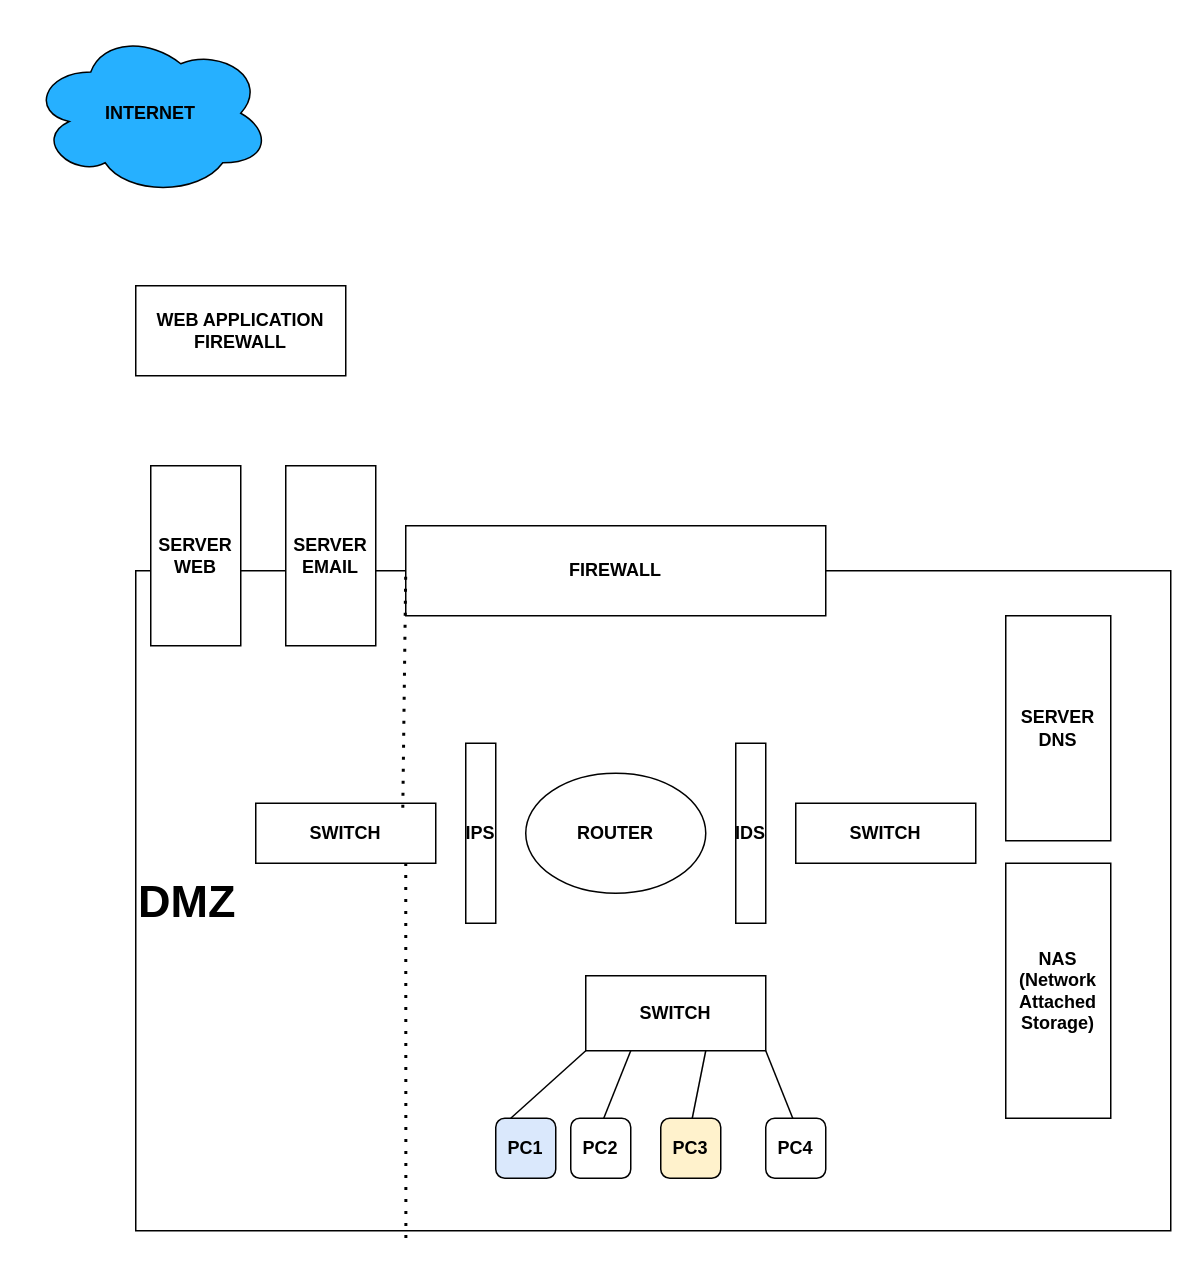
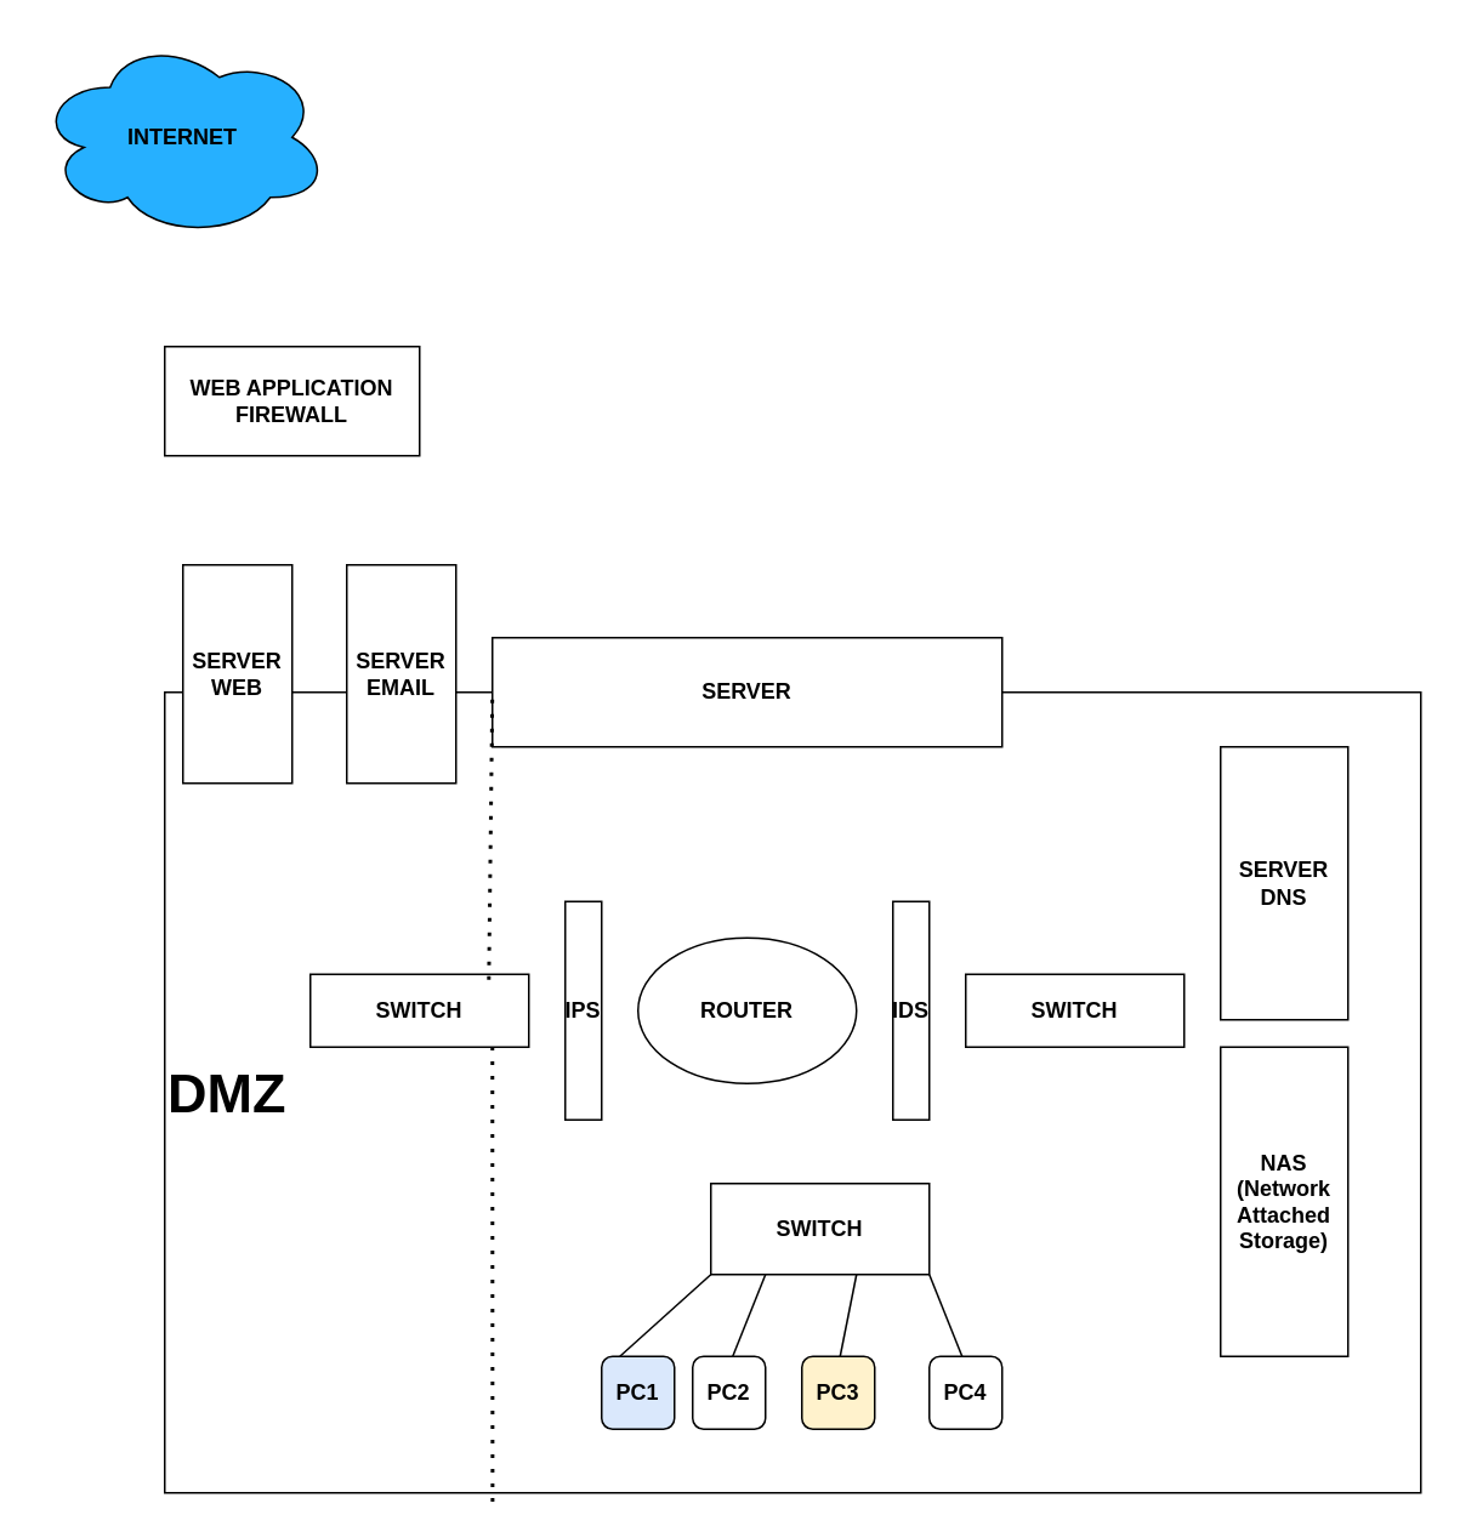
  <mxCell id="0" />
  <mxCell id="1" parent="0" />
  <mxCell id="2" value="&lt;b&gt;INTERNET&lt;/b&gt;" style="ellipse;shape=cloud;whiteSpace=wrap;html=1;fillColor=#26B0FF;" vertex="1" parent="1"><mxGeometry x="20" y="20" width="160" height="110" as="geometry" /></mxCell>
  <mxCell id="3" value="&lt;span style=&quot;font-size: 30px;&quot;&gt;DMZ&lt;/span&gt;" style="rounded=0;whiteSpace=wrap;html=1;fontStyle=1;align=left;verticalAlign=middle;spacingRight=0;labelPosition=center;verticalLabelPosition=middle;" vertex="1" parent="1"><mxGeometry x="90" y="380" width="690" height="440" as="geometry" /></mxCell>
- <mxCell id="4" value="FIREWALL" style="rounded=0;whiteSpace=wrap;html=1;fontStyle=1" vertex="1" parent="1"><mxGeometry x="270" y="350" width="280" height="60" as="geometry" /></mxCell>
+ <mxCell id="4" value="SERVER" style="rounded=0;whiteSpace=wrap;html=1;fontStyle=1" vertex="1" parent="1"><mxGeometry x="270" y="350" width="280" height="60" as="geometry" /></mxCell>
  <mxCell id="5" value="WEB APPLICATION&lt;br&gt;FIREWALL" style="rounded=0;whiteSpace=wrap;html=1;fontStyle=1" vertex="1" parent="1"><mxGeometry x="90" y="190" width="140" height="60" as="geometry" /></mxCell>
  <mxCell id="6" value="SERVER WEB" style="rounded=0;whiteSpace=wrap;html=1;direction=south;fontStyle=1" vertex="1" parent="1"><mxGeometry x="100" y="310" width="60" height="120" as="geometry" /></mxCell>
  <mxCell id="7" value="&lt;b&gt;SERVER EMAIL&lt;/b&gt;" style="rounded=0;whiteSpace=wrap;html=1;direction=south;" vertex="1" parent="1"><mxGeometry x="190" y="310" width="60" height="120" as="geometry" /></mxCell>
  <mxCell id="8" value="SWITCH" style="rounded=0;whiteSpace=wrap;html=1;fontStyle=1" vertex="1" parent="1"><mxGeometry x="170" y="535" width="120" height="40" as="geometry" /></mxCell>
  <mxCell id="9" value="IPS" style="rounded=0;whiteSpace=wrap;html=1;direction=south;fontStyle=1" vertex="1" parent="1"><mxGeometry x="310" y="495" width="20" height="120" as="geometry" /></mxCell>
  <mxCell id="10" value="ROUTER" style="ellipse;whiteSpace=wrap;html=1;fontStyle=1" vertex="1" parent="1"><mxGeometry x="350" y="515" width="120" height="80" as="geometry" /></mxCell>
  <mxCell id="11" value="NAS (Network Attached Storage)" style="rounded=0;whiteSpace=wrap;html=1;direction=south;fontStyle=1" vertex="1" parent="1"><mxGeometry x="670" y="575" width="70" height="170" as="geometry" /></mxCell>
  <mxCell id="12" value="SERVER DNS" style="rounded=0;whiteSpace=wrap;html=1;direction=south;fontStyle=1" vertex="1" parent="1"><mxGeometry x="670" y="410" width="70" height="150" as="geometry" /></mxCell>
  <mxCell id="13" value="SWITCH" style="rounded=0;whiteSpace=wrap;html=1;fontStyle=1" vertex="1" parent="1"><mxGeometry x="530" y="535" width="120" height="40" as="geometry" /></mxCell>
  <mxCell id="14" value="IDS" style="rounded=0;whiteSpace=wrap;html=1;direction=south;fontStyle=1" vertex="1" parent="1"><mxGeometry x="490" y="495" width="20" height="120" as="geometry" /></mxCell>
  <mxCell id="15" value="SWITCH" style="rounded=0;whiteSpace=wrap;html=1;fontStyle=1" vertex="1" parent="1"><mxGeometry x="390" y="650" width="120" height="50" as="geometry" /></mxCell>
  <mxCell id="16" value="" style="endArrow=none;html=1;rounded=0;exitX=0.25;exitY=0;exitDx=0;exitDy=0;" edge="1" parent="1" source="20"><mxGeometry width="50" height="50" relative="1" as="geometry"><mxPoint x="350" y="740" as="sourcePoint" /><mxPoint x="390" y="700" as="targetPoint" /></mxGeometry></mxCell>
  <mxCell id="17" value="" style="endArrow=none;html=1;rounded=0;" edge="1" parent="1"><mxGeometry width="50" height="50" relative="1" as="geometry"><mxPoint x="400" y="750" as="sourcePoint" /><mxPoint x="420" y="700" as="targetPoint" /></mxGeometry></mxCell>
  <mxCell id="18" value="" style="endArrow=none;html=1;rounded=0;" edge="1" parent="1"><mxGeometry width="50" height="50" relative="1" as="geometry"><mxPoint x="460" y="750" as="sourcePoint" /><mxPoint x="470" y="700" as="targetPoint" /></mxGeometry></mxCell>
  <mxCell id="19" value="" style="endArrow=none;html=1;rounded=0;" edge="1" parent="1"><mxGeometry width="50" height="50" relative="1" as="geometry"><mxPoint x="530" y="750" as="sourcePoint" /><mxPoint x="510" y="700" as="targetPoint" /></mxGeometry></mxCell>
  <mxCell id="20" value="PC1" style="rounded=1;whiteSpace=wrap;html=1;fontStyle=1;fillColor=#dae8fc;" vertex="1" parent="1"><mxGeometry x="330" y="745" width="40" height="40" as="geometry" /></mxCell>
  <mxCell id="21" value="PC2" style="rounded=1;whiteSpace=wrap;html=1;fontStyle=1" vertex="1" parent="1"><mxGeometry x="380" y="745" width="40" height="40" as="geometry" /></mxCell>
  <mxCell id="22" value="PC3" style="rounded=1;whiteSpace=wrap;html=1;fontStyle=1;fillColor=#fff2cc;" vertex="1" parent="1"><mxGeometry x="440" y="745" width="40" height="40" as="geometry" /></mxCell>
  <mxCell id="23" value="PC4" style="rounded=1;whiteSpace=wrap;html=1;fontStyle=1" vertex="1" parent="1"><mxGeometry x="510" y="745" width="40" height="40" as="geometry" /></mxCell>
  <mxCell id="24" value="" style="endArrow=none;dashed=1;html=1;dashPattern=1 3;strokeWidth=2;rounded=0;exitX=0.261;exitY=1.011;exitDx=0;exitDy=0;exitPerimeter=0;" edge="1" parent="1" source="3"><mxGeometry width="50" height="50" relative="1" as="geometry"><mxPoint x="220" y="625" as="sourcePoint" /><mxPoint x="270" y="575" as="targetPoint" /></mxGeometry></mxCell>
  <mxCell id="25" value="" style="endArrow=none;dashed=1;html=1;dashPattern=1 3;strokeWidth=2;rounded=0;exitX=0.817;exitY=0.075;exitDx=0;exitDy=0;exitPerimeter=0;" edge="1" parent="1" source="8"><mxGeometry width="50" height="50" relative="1" as="geometry"><mxPoint x="220" y="430" as="sourcePoint" /><mxPoint x="270" y="380" as="targetPoint" /></mxGeometry></mxCell>
